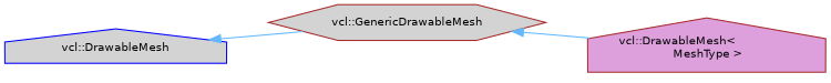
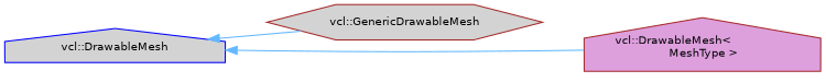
  digraph {
    rankdir=LR
    node [color=brown fillcolor=lightgrey fontname=Helvetica fontsize=10 shape=house style=filled]
    edge [color=steelblue1 dir=back fontname=Helvetica fontsize=10 labelfontname=Helvetica labelfontsize=10 style=solid]
    n1 [color=blue height=0.2 label="vcl::DrawableMesh" width=0.4]
    n2 [height=0.2 label="vcl::GenericDrawableMesh" shape=hexagon width=0.4]
    n3 [fillcolor=plum height=0.2 label="vcl::DrawableMesh\<\l MeshType \>" width=0.4]
    n1 -> n2
-   n2 -> n3
+   n1 -> n3
  }
